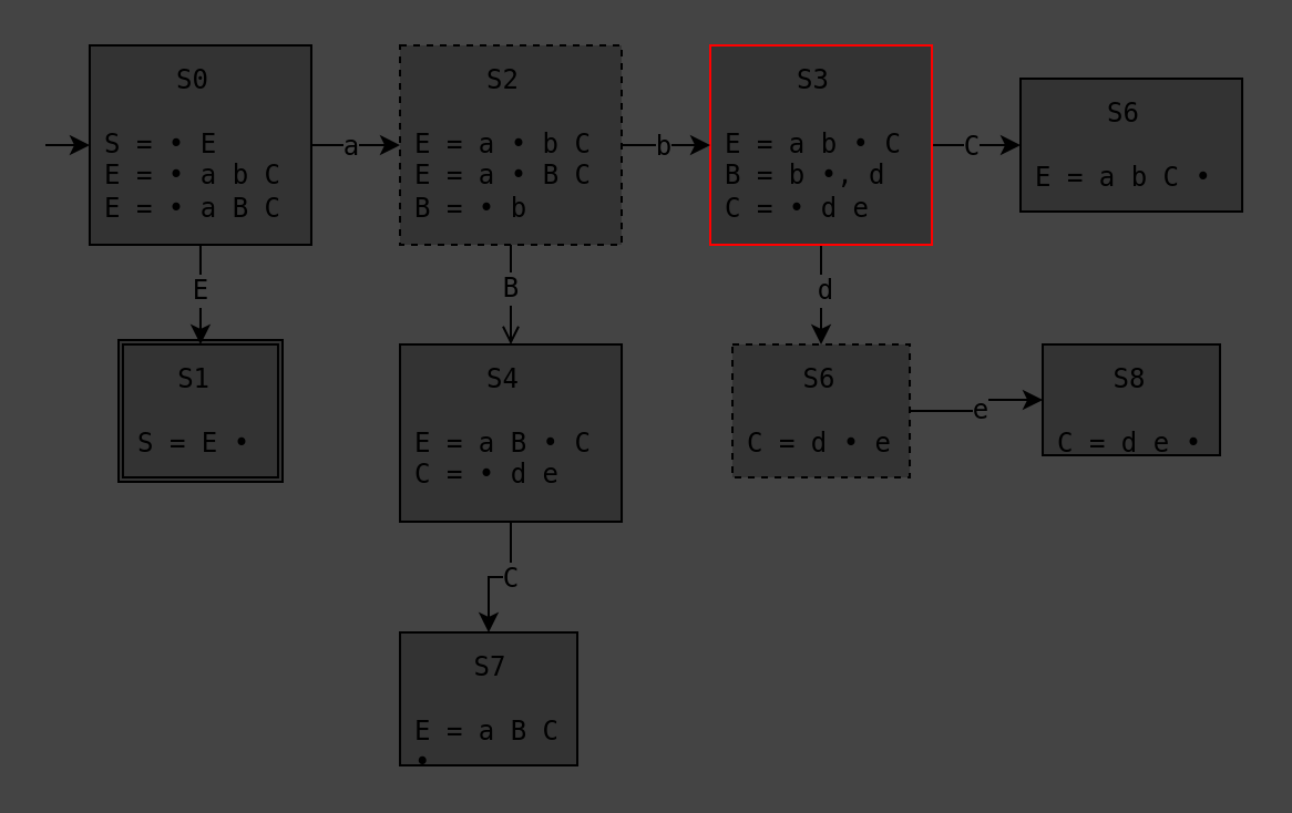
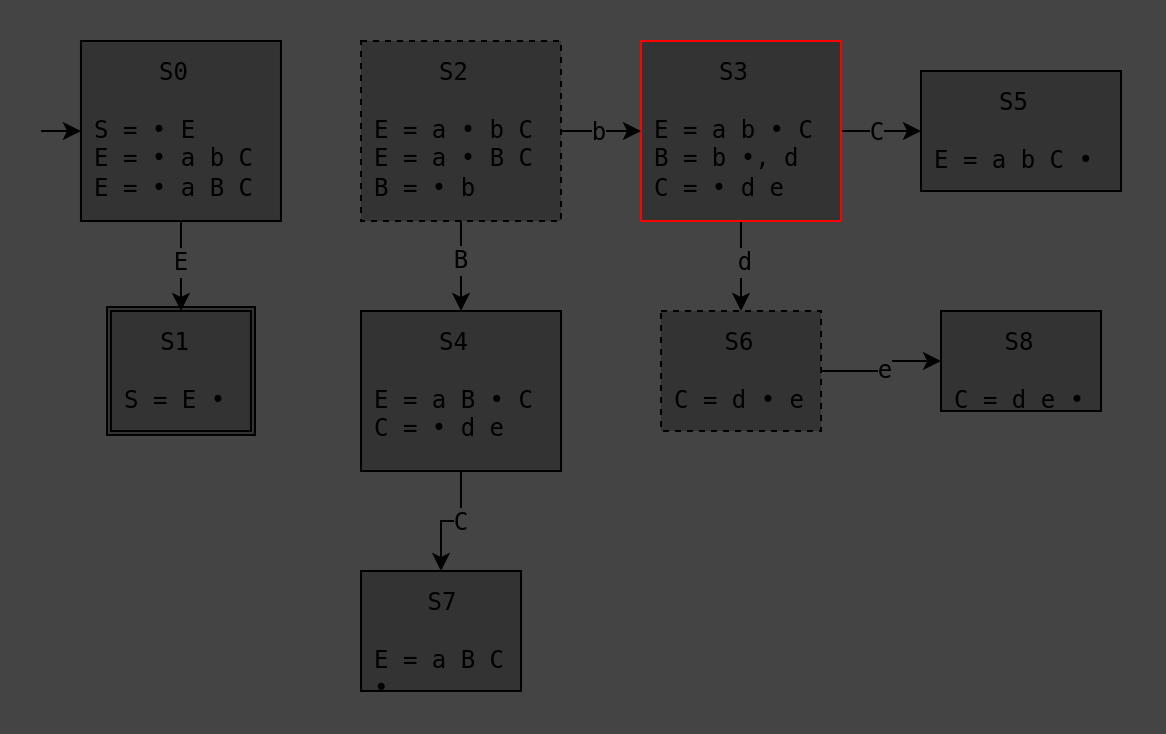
  <mxCell id="0" />
  <mxCell id="1" parent="0" />
  <mxCell id="2" value="&lt;div style=&quot;text-align: center;&quot;&gt;&lt;br&gt;&lt;/div&gt;" style="rounded=0;whiteSpace=wrap;html=1;fontFamily=monospace;align=left;spacing=7;verticalAlign=top;spacingTop=-3;fillColor=#333333;" vertex="1" parent="1"><mxGeometry x="53" y="153" width="74" height="64" as="geometry" /></mxCell>
- <mxCell id="3" style="edgeStyle=orthogonalEdgeStyle;rounded=0;orthogonalLoop=1;jettySize=auto;html=1;fontFamily=monospace;fontSize=12;fontColor=default;" parent="1" source="7" target="21" edge="1"><mxGeometry relative="1" as="geometry"><Array as="points" /></mxGeometry></mxCell>
- <mxCell id="4" value="a" style="edgeLabel;html=1;align=center;verticalAlign=middle;resizable=0;points=[];rounded=0;strokeColor=default;spacing=10;fontFamily=monospace;fontSize=12;fontColor=default;fillColor=default;labelBackgroundColor=#444444;" parent="3" vertex="1" connectable="0"><mxGeometry x="-0.02" relative="1" as="geometry"><mxPoint x="-2" as="offset" /></mxGeometry></mxCell>
  <mxCell id="5" style="edgeStyle=orthogonalEdgeStyle;rounded=0;orthogonalLoop=1;jettySize=auto;html=1;fontFamily=monospace;fontSize=12;fontColor=default;" parent="1" source="7" target="8" edge="1"><mxGeometry relative="1" as="geometry" /></mxCell>
  <mxCell id="6" value="E" style="edgeLabel;html=1;align=center;verticalAlign=middle;resizable=0;points=[];rounded=0;strokeColor=default;spacing=10;fontFamily=monospace;fontSize=12;fontColor=default;fillColor=default;labelBackgroundColor=#444444;" parent="5" vertex="1" connectable="0"><mxGeometry x="0.259" y="-1" relative="1" as="geometry"><mxPoint x="1" y="-8" as="offset" /></mxGeometry></mxCell>
  <mxCell id="7" value="&lt;div style=&quot;text-align: center;&quot;&gt;S0&lt;/div&gt;&lt;div&gt;&lt;br&gt;&lt;/div&gt;S = •&amp;nbsp;E&lt;div&gt;E =&amp;nbsp;&lt;span style=&quot;background-color: initial;&quot;&gt;•&lt;/span&gt;&lt;span style=&quot;background-color: initial;&quot;&gt;&amp;nbsp;a b C&lt;/span&gt;&lt;/div&gt;&lt;div&gt;E =&amp;nbsp;&lt;span style=&quot;background-color: initial;&quot;&gt;•&lt;/span&gt;&lt;span style=&quot;background-color: initial;&quot;&gt;&amp;nbsp;a B C&lt;br&gt;&lt;/span&gt;&lt;/div&gt;" style="rounded=0;whiteSpace=wrap;html=1;fontFamily=monospace;align=left;spacing=7;verticalAlign=top;spacingTop=-3;fillColor=#333333;" parent="1" vertex="1"><mxGeometry x="39.98" y="20" width="100" height="90" as="geometry" /></mxCell>
  <mxCell id="8" value="&lt;div style=&quot;text-align: center;&quot;&gt;S1&lt;/div&gt;&lt;div&gt;&lt;br&gt;&lt;/div&gt;&lt;div&gt;S = E&amp;nbsp;&lt;span style=&quot;background-color: initial;&quot;&gt;•&lt;/span&gt;&lt;/div&gt;" style="rounded=0;whiteSpace=wrap;html=1;fontFamily=monospace;align=left;spacing=7;verticalAlign=top;spacingTop=-3;fillColor=#333333;" parent="1" vertex="1"><mxGeometry x="54.98" y="155" width="70" height="60" as="geometry" /></mxCell>
  <mxCell id="9" style="edgeStyle=orthogonalEdgeStyle;rounded=0;orthogonalLoop=1;jettySize=auto;html=1;" parent="1" source="11" target="23" edge="1"><mxGeometry relative="1" as="geometry" /></mxCell>
  <mxCell id="10" value="C" style="edgeLabel;html=1;align=center;verticalAlign=middle;resizable=0;points=[];rounded=0;strokeColor=default;spacing=10;fontFamily=monospace;fontSize=12;fontColor=default;labelBackgroundColor=#444444;fillColor=default;gradientColor=none;" parent="9" vertex="1" connectable="0"><mxGeometry x="-0.16" relative="1" as="geometry"><mxPoint x="-1" as="offset" /></mxGeometry></mxCell>
  <mxCell id="11" value="&lt;div style=&quot;text-align: center;&quot;&gt;S4&lt;/div&gt;&lt;div&gt;&lt;br&gt;&lt;/div&gt;&lt;div&gt;E = a B • C&lt;/div&gt;&lt;div&gt;C =&amp;nbsp;&lt;span style=&quot;background-color: initial;&quot;&gt;• d e&lt;/span&gt;&lt;/div&gt;" style="rounded=0;whiteSpace=wrap;html=1;fontFamily=monospace;align=left;spacing=7;verticalAlign=top;spacingTop=-3;fillColor=#333333;" parent="1" vertex="1"><mxGeometry x="180.01" y="155" width="100" height="80" as="geometry" /></mxCell>
  <mxCell id="12" style="edgeStyle=orthogonalEdgeStyle;rounded=0;orthogonalLoop=1;jettySize=auto;html=1;" parent="1" source="16" target="22" edge="1"><mxGeometry relative="1" as="geometry" /></mxCell>
  <mxCell id="13" value="C" style="edgeLabel;html=1;align=center;verticalAlign=middle;resizable=0;points=[];rounded=0;strokeColor=default;spacing=10;fontFamily=monospace;fontSize=12;fontColor=default;labelBackgroundColor=#444444;fillColor=default;gradientColor=none;" parent="12" vertex="1" connectable="0"><mxGeometry x="-0.151" y="-2" relative="1" as="geometry"><mxPoint y="-2" as="offset" /></mxGeometry></mxCell>
  <mxCell id="14" style="edgeStyle=orthogonalEdgeStyle;rounded=0;orthogonalLoop=1;jettySize=auto;html=1;" parent="1" source="16" target="26" edge="1"><mxGeometry relative="1" as="geometry" /></mxCell>
  <mxCell id="15" value="d" style="edgeLabel;html=1;align=center;verticalAlign=middle;resizable=0;points=[];rounded=0;strokeColor=default;spacing=10;fontFamily=monospace;fontSize=12;fontColor=default;labelBackgroundColor=#444444;fillColor=default;gradientColor=none;" parent="14" vertex="1" connectable="0"><mxGeometry x="-0.111" y="1" relative="1" as="geometry"><mxPoint as="offset" /></mxGeometry></mxCell>
  <mxCell id="16" value="&lt;div style=&quot;text-align: center;&quot;&gt;&lt;div&gt;S3&lt;/div&gt;&lt;div style=&quot;text-align: left;&quot;&gt;&lt;br&gt;&lt;/div&gt;&lt;span style=&quot;text-align: left;&quot;&gt;E = a b • C&lt;/span&gt;&lt;div style=&quot;text-align: left;&quot;&gt;B = b&amp;nbsp;&lt;span style=&quot;background-color: initial;&quot;&gt;•, d&lt;/span&gt;&lt;/div&gt;&lt;div style=&quot;text-align: left;&quot;&gt;&lt;span style=&quot;background-color: initial;&quot;&gt;C =&amp;nbsp;&lt;/span&gt;&lt;span style=&quot;background-color: initial;&quot;&gt;• d e&lt;/span&gt;&lt;/div&gt;&lt;/div&gt;" style="rounded=0;whiteSpace=wrap;html=1;fontFamily=monospace;align=left;spacing=7;verticalAlign=top;spacingTop=-3;fillColor=#333333;strokeColor=#FF0000;" parent="1" vertex="1"><mxGeometry x="320" y="20" width="100.02" height="90" as="geometry" /></mxCell>
  <mxCell id="17" style="edgeStyle=orthogonalEdgeStyle;rounded=0;orthogonalLoop=1;jettySize=auto;html=1;fontFamily=monospace;fontSize=12;fontColor=default;" parent="1" source="21" target="16" edge="1"><mxGeometry relative="1" as="geometry"><Array as="points"><mxPoint x="330" y="35" /><mxPoint x="330" y="35" /></Array></mxGeometry></mxCell>
  <mxCell id="18" value="b" style="edgeLabel;html=1;align=center;verticalAlign=middle;resizable=0;points=[];rounded=0;strokeColor=default;spacing=10;fontFamily=monospace;fontSize=12;fontColor=default;fillColor=default;labelBackgroundColor=#444444;" parent="17" vertex="1" connectable="0"><mxGeometry x="-0.18" relative="1" as="geometry"><mxPoint x="2" as="offset" /></mxGeometry></mxCell>
- <mxCell id="19" style="edgeStyle=orthogonalEdgeStyle;rounded=0;orthogonalLoop=1;jettySize=auto;html=1;endArrow=open;" parent="1" source="21" target="11" edge="1"><mxGeometry relative="1" as="geometry" /></mxCell>
+ <mxCell id="19" style="edgeStyle=orthogonalEdgeStyle;rounded=0;orthogonalLoop=1;jettySize=auto;html=1;" parent="1" source="21" target="11" edge="1"><mxGeometry relative="1" as="geometry" /></mxCell>
  <mxCell id="20" value="B" style="edgeLabel;html=1;align=center;verticalAlign=middle;resizable=0;points=[];rounded=0;strokeColor=default;spacing=10;fontFamily=monospace;fontSize=12;fontColor=default;labelBackgroundColor=#444444;fillColor=default;gradientColor=none;" parent="19" vertex="1" connectable="0"><mxGeometry x="-0.156" y="2" relative="1" as="geometry"><mxPoint x="-3" as="offset" /></mxGeometry></mxCell>
  <mxCell id="21" value="&lt;div style=&quot;text-align: center;&quot;&gt;S2&lt;/div&gt;&lt;div&gt;&lt;br&gt;&lt;/div&gt;E = a • b C&lt;div&gt;E = a&amp;nbsp;&lt;span style=&quot;background-color: initial;&quot;&gt;•&lt;/span&gt;&lt;span style=&quot;background-color: initial;&quot;&gt;&amp;nbsp;B C&lt;/span&gt;&lt;/div&gt;&lt;div&gt;B =&amp;nbsp;&lt;span style=&quot;background-color: initial;&quot;&gt;•&lt;/span&gt;&lt;span style=&quot;background-color: initial;&quot;&gt;&amp;nbsp;b&lt;/span&gt;&lt;/div&gt;" style="rounded=0;whiteSpace=wrap;html=1;fontFamily=monospace;align=left;spacing=7;verticalAlign=top;spacingTop=-3;fillColor=#333333;dashed=1;" parent="1" vertex="1"><mxGeometry x="180" y="20" width="100" height="90" as="geometry" /></mxCell>
- <mxCell id="22" value="&lt;div style=&quot;text-align: center;&quot;&gt;S6&lt;/div&gt;&lt;div&gt;&lt;br&gt;&lt;/div&gt;E = a b C •" style="rounded=0;whiteSpace=wrap;html=1;fontFamily=monospace;align=left;spacing=7;verticalAlign=top;spacingTop=-3;fillColor=#333333;" parent="1" vertex="1"><mxGeometry x="460" y="35" width="100.02" height="60" as="geometry" /></mxCell>
+ <mxCell id="22" value="&lt;div style=&quot;text-align: center;&quot;&gt;S5&lt;/div&gt;&lt;div&gt;&lt;br&gt;&lt;/div&gt;E = a b C •" style="rounded=0;whiteSpace=wrap;html=1;fontFamily=monospace;align=left;spacing=7;verticalAlign=top;spacingTop=-3;fillColor=#333333;" parent="1" vertex="1"><mxGeometry x="460" y="35" width="100.02" height="60" as="geometry" /></mxCell>
  <mxCell id="23" value="&lt;div style=&quot;text-align: center;&quot;&gt;S7&lt;/div&gt;&lt;div&gt;&lt;br&gt;&lt;/div&gt;E = a B C •" style="rounded=0;whiteSpace=wrap;html=1;fontFamily=monospace;align=left;spacing=7;verticalAlign=top;spacingTop=-3;fillColor=#333333;" parent="1" vertex="1"><mxGeometry x="180.01" y="285" width="80" height="60" as="geometry" /></mxCell>
  <mxCell id="24" style="edgeStyle=orthogonalEdgeStyle;rounded=0;orthogonalLoop=1;jettySize=auto;html=1;" parent="1" source="26" target="28" edge="1"><mxGeometry relative="1" as="geometry" /></mxCell>
  <mxCell id="25" value="e" style="edgeLabel;html=1;align=center;verticalAlign=middle;resizable=0;points=[];rounded=0;strokeColor=default;spacing=10;fontFamily=monospace;fontSize=12;fontColor=default;labelBackgroundColor=#444444;fillColor=default;gradientColor=none;" parent="24" vertex="1" connectable="0"><mxGeometry x="-0.067" y="-1" relative="1" as="geometry"><mxPoint as="offset" /></mxGeometry></mxCell>
  <mxCell id="26" value="&lt;div style=&quot;text-align: center;&quot;&gt;S6&lt;/div&gt;&lt;div&gt;&lt;br&gt;&lt;/div&gt;&lt;div&gt;C = d&amp;nbsp;&lt;span style=&quot;background-color: initial;&quot;&gt;• e&lt;/span&gt;&lt;br&gt;&lt;/div&gt;" style="rounded=0;whiteSpace=wrap;html=1;fontFamily=monospace;align=left;spacing=7;verticalAlign=top;spacingTop=-3;fillColor=#333333;dashed=1;" parent="1" vertex="1"><mxGeometry x="330.01" y="155" width="80" height="60" as="geometry" /></mxCell>
  <mxCell id="27" value="" style="endArrow=classic;html=1;rounded=0;fontFamily=monospace;fontSize=12;fontColor=default;" parent="1" target="7" edge="1"><mxGeometry width="50" height="50" relative="1" as="geometry"><mxPoint x="20" y="65" as="sourcePoint" /><mxPoint y="35" as="targetPoint" x="-10" /></mxGeometry></mxCell>
  <mxCell id="28" value="&lt;div style=&quot;text-align: center;&quot;&gt;S8&lt;/div&gt;&lt;div&gt;&lt;br&gt;&lt;/div&gt;&lt;div&gt;C = d&lt;span style=&quot;background-color: initial;&quot;&gt;&amp;nbsp;e&lt;/span&gt;&lt;span style=&quot;background-color: initial;&quot;&gt;&amp;nbsp;&lt;/span&gt;&lt;span style=&quot;background-color: initial;&quot;&gt;•&lt;/span&gt;&lt;br&gt;&lt;/div&gt;" style="rounded=0;whiteSpace=wrap;html=1;fontFamily=monospace;align=left;spacing=7;verticalAlign=top;spacingTop=-3;fillColor=#333333;" parent="1" vertex="1"><mxGeometry x="470.01" y="155" width="80" height="50" as="geometry" /></mxCell>
